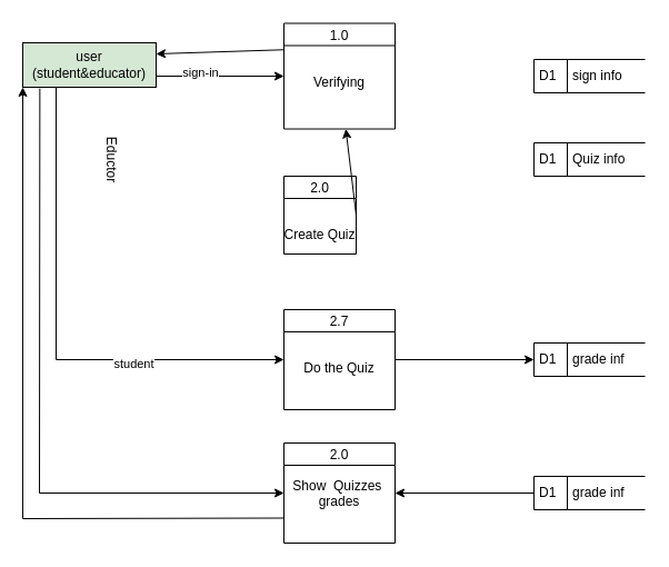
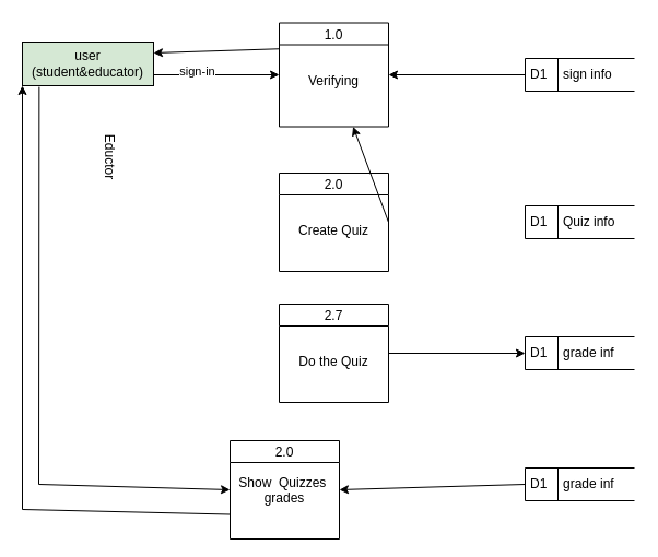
  <mxCell id="0" />
  <mxCell id="1" parent="0" />
  <mxCell id="2" value="D1&lt;span style=&quot;white-space: pre;&quot;&gt;&#09;&lt;/span&gt;&amp;nbsp;sign info" style="html=1;dashed=0;whiteSpace=wrap;shape=mxgraph.dfd.dataStoreID;align=left;spacingLeft=3;points=[[0,0],[0.5,0],[1,0],[0,0.5],[1,0.5],[0,1],[0.5,1],[1,1]];" vertex="1" parent="1"><mxGeometry x="480" y="53" width="100" height="30" as="geometry" /></mxCell>
  <mxCell id="3" value="&#10;&#10;&#10;1.0&#10;&#10;&#10;Verifying" style="swimlane;fontStyle=0;childLayout=stackLayout;horizontal=1;startSize=20;fillColor=#ffffff;horizontalStack=0;resizeParent=1;resizeParentMax=0;resizeLast=0;collapsible=0;marginBottom=0;swimlaneFillColor=#ffffff;" vertex="1" parent="1"><mxGeometry x="255" y="20.5" width="100" height="95" as="geometry" /></mxCell>
  <mxCell id="4" value="user&lt;br&gt;(student&amp;amp;educator)" style="html=1;dashed=0;whiteSpace=wrap;fillColor=#d5e8d4;" vertex="1" parent="1"><mxGeometry x="20" y="38" width="120" height="40" as="geometry" /></mxCell>
  <mxCell id="5" value="" style="endArrow=classic;html=1;rounded=0;exitX=1;exitY=0.75;exitDx=0;exitDy=0;entryX=0;entryY=0.5;entryDx=0;entryDy=0;" edge="1" parent="1" source="4" target="3"><mxGeometry width="50" height="50" relative="1" as="geometry"><mxPoint x="280" y="278" as="sourcePoint" /><mxPoint x="330" y="228" as="targetPoint" /></mxGeometry></mxCell>
  <mxCell id="6" value="sign-in" style="edgeLabel;html=1;align=center;verticalAlign=middle;resizable=0;points=[];" vertex="1" connectable="0" parent="5"><mxGeometry x="-0.323" y="4" relative="1" as="geometry"><mxPoint as="offset" /></mxGeometry></mxCell>
- <mxCell id="8" value="D1&lt;span style=&quot;white-space: pre;&quot;&gt;&#09;&lt;/span&gt;&amp;nbsp;Quiz info" style="html=1;dashed=0;whiteSpace=wrap;shape=mxgraph.dfd.dataStoreID;align=left;spacingLeft=3;points=[[0,0],[0.5,0],[1,0],[0,0.5],[1,0.5],[0,1],[0.5,1],[1,1]];" vertex="1" parent="1"><mxGeometry x="480" y="128" width="100" height="30" as="geometry" /></mxCell>
- <mxCell id="9" value="&#10;&#10;&#10;&#10;2.0&#10;&#10;&#10;Create Quiz&#10;" style="swimlane;fontStyle=0;childLayout=stackLayout;horizontal=1;startSize=20;fillColor=#ffffff;horizontalStack=0;resizeParent=1;resizeParentMax=0;resizeLast=0;collapsible=0;marginBottom=0;swimlaneFillColor=#ffffff;" vertex="1" parent="1"><mxGeometry x="255" y="158" width="65" height="70" as="geometry" /></mxCell>
+ <mxCell id="7" value="" style="endArrow=classic;html=1;rounded=0;exitX=0;exitY=0.5;exitDx=0;exitDy=0;entryX=1;entryY=0.5;entryDx=0;entryDy=0;" edge="1" parent="1" source="2" target="3"><mxGeometry width="50" height="50" relative="1" as="geometry"><mxPoint x="280" y="88" as="sourcePoint" /><mxPoint x="360" y="68" as="targetPoint" /></mxGeometry></mxCell>
+ <mxCell id="8" value="D1&lt;span style=&quot;white-space: pre;&quot;&gt;&#09;&lt;/span&gt;&amp;nbsp;Quiz info" style="html=1;dashed=0;whiteSpace=wrap;shape=mxgraph.dfd.dataStoreID;align=left;spacingLeft=3;points=[[0,0],[0.5,0],[1,0],[0,0.5],[1,0.5],[0,1],[0.5,1],[1,1]];" vertex="1" parent="1"><mxGeometry x="480" y="188" width="100" height="30" as="geometry" /></mxCell>
+ <mxCell id="9" value="&#10;&#10;&#10;&#10;2.0&#10;&#10;&#10;Create Quiz&#10;" style="swimlane;fontStyle=0;childLayout=stackLayout;horizontal=1;startSize=20;fillColor=#ffffff;horizontalStack=0;resizeParent=1;resizeParentMax=0;resizeLast=0;collapsible=0;marginBottom=0;swimlaneFillColor=#ffffff;" vertex="1" parent="1"><mxGeometry x="255" y="158" width="100" height="90" as="geometry" /></mxCell>
  <mxCell id="10" value="" style="endArrow=classic;html=1;rounded=0;exitX=1;exitY=0.5;exitDx=0;exitDy=0;" edge="1" parent="1" source="9" target="3"><mxGeometry width="50" height="50" relative="1" as="geometry"><mxPoint x="280" y="203" as="sourcePoint" /><mxPoint x="430" y="248" as="targetPoint" /></mxGeometry></mxCell>
  <mxCell id="11" value="Eductor" style="text;html=1;align=center;verticalAlign=middle;resizable=0;points=[];autosize=1;strokeColor=none;fillColor=none;rotation=90;" vertex="1" parent="1"><mxGeometry x="70" y="128" width="60" height="30" as="geometry" /></mxCell>
  <mxCell id="12" value="D1&lt;span style=&quot;white-space: pre;&quot;&gt;&#09;&lt;/span&gt;&amp;nbsp;grade inf" style="html=1;dashed=0;whiteSpace=wrap;shape=mxgraph.dfd.dataStoreID;align=left;spacingLeft=3;points=[[0,0],[0.5,0],[1,0],[0,0.5],[1,0.5],[0,1],[0.5,1],[1,1]];" vertex="1" parent="1"><mxGeometry x="480" y="308" width="100" height="30" as="geometry" /></mxCell>
  <mxCell id="13" value="&#10;&#10;&#10;&#10;2.7&#10;&#10;&#10;Do the Quiz&#10;" style="swimlane;fontStyle=0;childLayout=stackLayout;horizontal=1;startSize=20;fillColor=#ffffff;horizontalStack=0;resizeParent=1;resizeParentMax=0;resizeLast=0;collapsible=0;marginBottom=0;swimlaneFillColor=#ffffff;" vertex="1" parent="1"><mxGeometry x="255" y="278" width="100" height="90" as="geometry" /></mxCell>
  <mxCell id="14" value="" style="endArrow=classic;html=1;rounded=0;exitX=1;exitY=0.5;exitDx=0;exitDy=0;entryX=0;entryY=0.5;entryDx=0;entryDy=0;" edge="1" parent="1" source="13" target="12"><mxGeometry width="50" height="50" relative="1" as="geometry"><mxPoint x="280" y="323" as="sourcePoint" /><mxPoint x="460" y="378" as="targetPoint" /></mxGeometry></mxCell>
- <mxCell id="15" value="" style="endArrow=classic;html=1;rounded=0;exitX=0.25;exitY=1;exitDx=0;exitDy=0;entryX=0;entryY=0.5;entryDx=0;entryDy=0;" edge="1" parent="1" source="4" target="13"><mxGeometry width="50" height="50" relative="1" as="geometry"><mxPoint x="280" y="268" as="sourcePoint" /><mxPoint x="50" y="368" as="targetPoint" /><Array as="points"><mxPoint x="50" y="323" /></Array></mxGeometry></mxCell>
- <mxCell id="16" value="student" style="edgeLabel;html=1;align=center;verticalAlign=middle;resizable=0;points=[];" vertex="1" connectable="0" parent="15"><mxGeometry x="0.395" y="-3" relative="1" as="geometry"><mxPoint as="offset" /></mxGeometry></mxCell>
  <mxCell id="17" value="" style="endArrow=classic;html=1;rounded=0;exitX=0;exitY=0.25;exitDx=0;exitDy=0;entryX=1;entryY=0.25;entryDx=0;entryDy=0;" edge="1" parent="1" source="3" target="4"><mxGeometry width="50" height="50" relative="1" as="geometry"><mxPoint x="260" y="58" as="sourcePoint" /><mxPoint x="160" y="28" as="targetPoint" /></mxGeometry></mxCell>
  <mxCell id="18" value="D1&lt;span style=&quot;white-space: pre;&quot;&gt;&#09;&lt;/span&gt;&amp;nbsp;grade inf" style="html=1;dashed=0;whiteSpace=wrap;shape=mxgraph.dfd.dataStoreID;align=left;spacingLeft=3;points=[[0,0],[0.5,0],[1,0],[0,0.5],[1,0.5],[0,1],[0.5,1],[1,1]];" vertex="1" parent="1"><mxGeometry x="480" y="428" width="100" height="30" as="geometry" /></mxCell>
- <mxCell id="19" value="&#10;&#10;&#10;&#10;2.0&#10;&#10;Show  Quizzes &#10;grades&#10;" style="swimlane;fontStyle=0;childLayout=stackLayout;horizontal=1;startSize=20;fillColor=#ffffff;horizontalStack=0;resizeParent=1;resizeParentMax=0;resizeLast=0;collapsible=0;marginBottom=0;swimlaneFillColor=#ffffff;" vertex="1" parent="1"><mxGeometry x="255" y="398" width="100" height="90" as="geometry" /></mxCell>
+ <mxCell id="19" value="&#10;&#10;&#10;&#10;2.0&#10;&#10;Show  Quizzes &#10;grades&#10;" style="swimlane;fontStyle=0;childLayout=stackLayout;horizontal=1;startSize=20;fillColor=#ffffff;horizontalStack=0;resizeParent=1;resizeParentMax=0;resizeLast=0;collapsible=0;marginBottom=0;swimlaneFillColor=#ffffff;" vertex="1" parent="1"><mxGeometry x="210" y="403" width="100" height="90" as="geometry" /></mxCell>
  <mxCell id="20" value="" style="endArrow=classic;html=1;rounded=0;entryX=1;entryY=0.5;entryDx=0;entryDy=0;exitX=0;exitY=0.5;exitDx=0;exitDy=0;" edge="1" parent="1" source="18" target="19"><mxGeometry width="50" height="50" relative="1" as="geometry"><mxPoint x="460" y="488" as="sourcePoint" /><mxPoint x="460" y="498" as="targetPoint" /></mxGeometry></mxCell>
  <mxCell id="21" value="" style="endArrow=classic;html=1;rounded=0;exitX=0.128;exitY=1.027;exitDx=0;exitDy=0;exitPerimeter=0;entryX=0;entryY=0.5;entryDx=0;entryDy=0;" edge="1" parent="1" source="4" target="19"><mxGeometry width="50" height="50" relative="1" as="geometry"><mxPoint x="280" y="368" as="sourcePoint" /><mxPoint x="330" y="318" as="targetPoint" /><Array as="points"><mxPoint x="35" y="443" /></Array></mxGeometry></mxCell>
  <mxCell id="22" value="" style="endArrow=classic;html=1;rounded=0;exitX=0;exitY=0.75;exitDx=0;exitDy=0;entryX=0;entryY=1;entryDx=0;entryDy=0;" edge="1" parent="1" source="19" target="4"><mxGeometry width="50" height="50" relative="1" as="geometry"><mxPoint x="280" y="268" as="sourcePoint" /><mxPoint x="330" y="218" as="targetPoint" /><Array as="points"><mxPoint x="20" y="466" /></Array></mxGeometry></mxCell>
